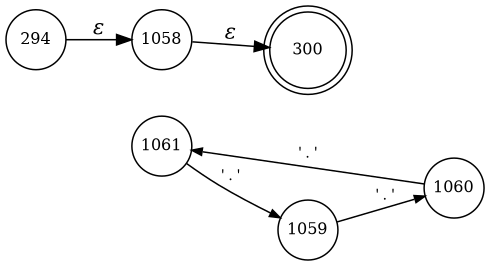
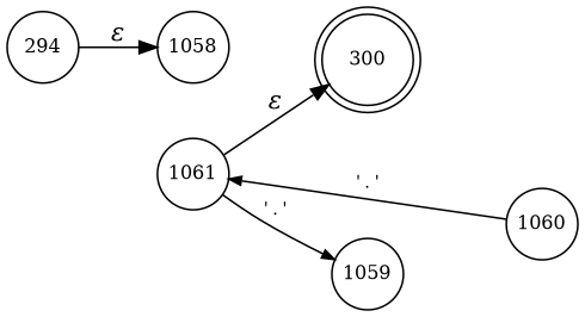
  digraph {
    rankdir=LR
    node [fixedsize=true fontsize=11 shape=circle peripheries=1]
    edge [arrowhead=normal arrowsize=.7 fontname=Courier fontsize=11]
    n1 [label=300 shape=doublecircle width=.6 peripheries=""]
    n2 [label=1058 width=.55]
    n3 [label=1059 width=.55]
    n4 [label=1060 width=.55]
    n5 [label=1061 width=.55]
    n6 [label=294 width=.55]
-   n3 -> n4 [label="'.'"]
    n4 -> n5 [label="'.'"]
-   n2 -> n1 [fontname="Times-Italic" label="&epsilon;" arrowhead="" arrowsize="" fontsize=""]
+   n5 -> n1 [fontname="Times-Italic" label="&epsilon;" arrowhead="" arrowsize="" fontsize=""]
    n5 -> n3 [label="'.'"]
    n6 -> n2 [fontname="Times-Italic" label="&epsilon;" arrowhead="" arrowsize="" fontsize=""]
  }
